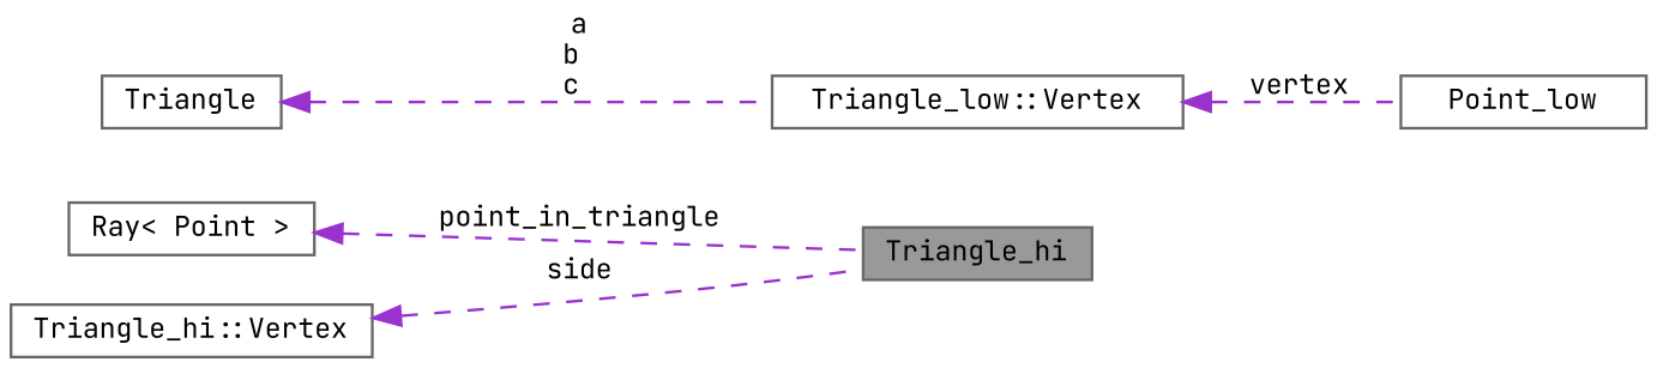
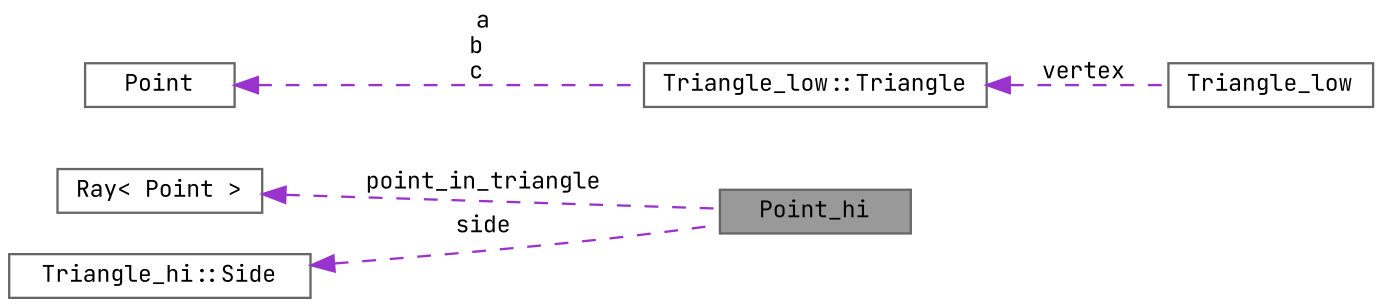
  digraph {
    fontname="JetBrains Mono"
    rankdir=LR
    node [color=gray40 fillcolor=white fontname="JetBrains Mono" fontsize=10 shape=box style=filled]
    edge [color=darkorchid3 dir=back fontname="JetBrains Mono" fontsize=10 labelfontname=Helvetica labelfontsize=10 style=dashed]
-   n1 [fillcolor=grey60 fontcolor=black height=0.2 label=Triangle_hi width=0.4]
-   n2 [height=0.2 label=Point_low width=0.4]
-   n3 [height=0.2 label="Triangle_low::Vertex" width=0.4]
-   n4 [height=0.2 label=Triangle width=0.4]
+   n1 [fillcolor=grey60 fontcolor=black height=0.2 label=Point_hi width=0.4]
+   n2 [height=0.2 label=Triangle_low width=0.4]
+   n3 [height=0.2 label="Triangle_low::Triangle" width=0.4]
+   n4 [height=0.2 label=Point width=0.4]
    n5 [height=0.2 label="Ray\< Point \>" width=0.4]
-   n6 [height=0.2 label="Triangle_hi::Vertex" width=0.4]
+   n6 [height=0.2 label="Triangle_hi::Side" width=0.4]
    n3 -> n2 [label=" vertex"]
    n4 -> n3 [label=" a\nb\nc"]
    n5 -> n1 [label=" point_in_triangle"]
    n6 -> n1 [label=" side"]
  }
